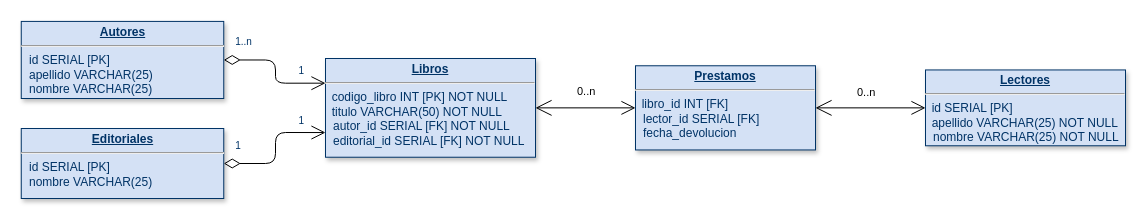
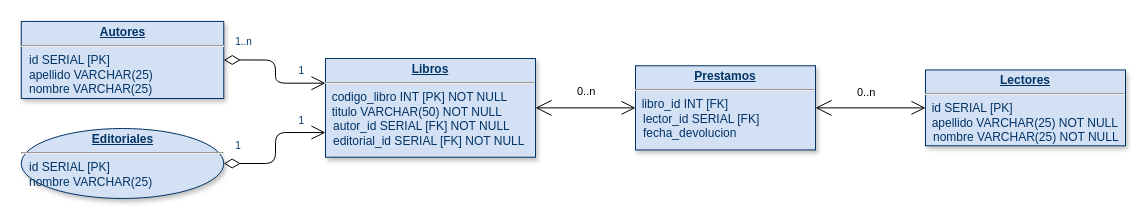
  <mxCell id="0" />
  <mxCell id="1" parent="0" />
  <mxCell id="2" value="&lt;p style=&quot;margin: 0px ; margin-top: 4px ; text-align: center ; text-decoration: underline&quot;&gt;&lt;strong&gt;Autores&lt;br&gt;&lt;/strong&gt;&lt;/p&gt;&lt;hr&gt;&lt;p style=&quot;margin: 0px ; margin-left: 8px&quot;&gt;id SERIAL [PK]&lt;/p&gt;&lt;p style=&quot;margin: 0px ; margin-left: 8px&quot;&gt;apellido VARCHAR(25)&lt;/p&gt;&lt;p style=&quot;margin: 0px ; margin-left: 8px&quot;&gt;nombre VARCHAR(25)&lt;br&gt;&lt;/p&gt;" style="verticalAlign=top;align=left;overflow=fill;fontSize=12;fontFamily=Helvetica;html=1;strokeColor=#003366;shadow=1;fillColor=#D4E1F5;fontColor=#003366" parent="1" vertex="1"><mxGeometry x="20.75" y="20.91" width="202.5" height="77.09" as="geometry" /></mxCell>
  <mxCell id="3" value="&lt;p style=&quot;margin: 0px ; margin-top: 4px ; text-align: center ; text-decoration: underline&quot;&gt;&lt;strong&gt;Libros&lt;br&gt;&lt;/strong&gt;&lt;/p&gt;&lt;hr&gt;&lt;div&gt;&amp;nbsp; codigo_libro INT [PK] NOT NULL&lt;/div&gt;&lt;div&gt;&amp;nbsp; titulo VARCHAR(50) NOT NULL&lt;/div&gt;&lt;p style=&quot;margin: 0px ; margin-left: 8px&quot;&gt;autor_id SERIAL [FK] NOT NULL&lt;/p&gt;&lt;p style=&quot;margin: 0px ; margin-left: 8px&quot;&gt;editorial_id SERIAL [FK] NOT NULL&lt;br&gt;&lt;/p&gt;" style="verticalAlign=top;align=left;overflow=fill;fontSize=12;fontFamily=Helvetica;html=1;strokeColor=#003366;shadow=1;fillColor=#D4E1F5;fontColor=#003366" parent="1" vertex="1"><mxGeometry x="325" y="58" width="210" height="98.73" as="geometry" /></mxCell>
  <mxCell id="4" value="" style="endArrow=open;endSize=12;startArrow=diamondThin;startSize=14;startFill=0;edgeStyle=orthogonalEdgeStyle;exitX=1;exitY=0.5;exitDx=0;exitDy=0;entryX=0;entryY=0.25;entryDx=0;entryDy=0;" parent="1" source="2" target="3" edge="1"><mxGeometry x="602" y="252.91" as="geometry"><mxPoint x="77" y="10.91" as="sourcePoint" /><mxPoint x="85" y="8" as="targetPoint" /><Array as="points"><mxPoint x="275" y="60" /><mxPoint x="275" y="83" /></Array></mxGeometry></mxCell>
  <mxCell id="5" value="1..n" style="resizable=0;align=left;verticalAlign=top;labelBackgroundColor=#ffffff;fontSize=10;strokeColor=#003366;shadow=1;fillColor=#D4E1F5;fontColor=#003366" parent="4" connectable="0" vertex="1"><mxGeometry x="-1" relative="1" as="geometry"><mxPoint x="10" y="-30" as="offset" /></mxGeometry></mxCell>
  <mxCell id="6" value="1" style="resizable=0;align=right;verticalAlign=top;labelBackgroundColor=#ffffff;fontSize=10;strokeColor=#003366;shadow=1;fillColor=#D4E1F5;fontColor=#003366" parent="4" connectable="0" vertex="1"><mxGeometry x="1" relative="1" as="geometry"><mxPoint x="-20.05" y="-24.68" as="offset" /></mxGeometry></mxCell>
  <mxCell id="7" value="&lt;p style=&quot;margin: 0px ; margin-top: 4px ; text-align: center ; text-decoration: underline&quot;&gt;&lt;strong&gt;Lectores&lt;br&gt;&lt;/strong&gt;&lt;/p&gt;&lt;hr&gt;&lt;div&gt;&amp;nbsp; id SERIAL [PK]&lt;/div&gt;&lt;div&gt;&amp;nbsp; apellido VARCHAR(25) NOT NULL&lt;/div&gt;&lt;p style=&quot;margin: 0px ; margin-left: 8px&quot;&gt;nombre VARCHAR(25) NOT NULL&lt;br&gt;&lt;/p&gt;" style="verticalAlign=top;align=left;overflow=fill;fontSize=12;fontFamily=Helvetica;html=1;strokeColor=#003366;shadow=1;fillColor=#D4E1F5;fontColor=#003366" parent="1" vertex="1"><mxGeometry x="925" y="69.45" width="200" height="75.82" as="geometry" /></mxCell>
  <mxCell id="8" value="&lt;p style=&quot;margin: 0px ; margin-top: 4px ; text-align: center ; text-decoration: underline&quot;&gt;&lt;strong&gt;Prestamos&lt;br&gt;&lt;/strong&gt;&lt;/p&gt;&lt;hr&gt;&amp;nbsp; libro_id INT [FK]&lt;br&gt;&lt;p style=&quot;margin: 0px ; margin-left: 8px&quot;&gt;lector_id SERIAL [FK]&lt;/p&gt;&lt;p style=&quot;margin: 0px ; margin-left: 8px&quot;&gt;fecha_devolucion&lt;br&gt;&lt;/p&gt;" style="verticalAlign=top;align=left;overflow=fill;fontSize=12;fontFamily=Helvetica;html=1;strokeColor=#003366;shadow=1;fillColor=#D4E1F5;fontColor=#003366" parent="1" vertex="1"><mxGeometry x="635" y="65.27" width="180" height="84.18" as="geometry" /></mxCell>
  <mxCell id="9" value="" style="endArrow=open;html=1;endSize=12;startArrow=open;startSize=14;startFill=0;edgeStyle=orthogonalEdgeStyle;entryX=0;entryY=0.5;entryDx=0;entryDy=0;exitX=1;exitY=0.5;exitDx=0;exitDy=0;" parent="1" source="3" target="8" edge="1"><mxGeometry relative="1" as="geometry"><mxPoint x="207" y="-49.09" as="sourcePoint" /><mxPoint x="297" y="-69.09" as="targetPoint" /></mxGeometry></mxCell>
  <mxCell id="10" value="0..n" style="edgeLabel;resizable=0;html=1;align=left;verticalAlign=top;" parent="9" connectable="0" vertex="1"><mxGeometry x="-1" relative="1" as="geometry"><mxPoint x="40" y="-29.37" as="offset" /></mxGeometry></mxCell>
  <mxCell id="11" value="" style="endArrow=open;html=1;endSize=12;startArrow=open;startSize=14;startFill=0;edgeStyle=orthogonalEdgeStyle;exitX=1;exitY=0.5;exitDx=0;exitDy=0;entryX=0;entryY=0.5;entryDx=0;entryDy=0;" parent="1" source="8" target="7" edge="1"><mxGeometry relative="1" as="geometry"><mxPoint x="467" y="-70.09" as="sourcePoint" /><mxPoint x="577" y="-59.09" as="targetPoint" /></mxGeometry></mxCell>
  <mxCell id="12" value="0..n" style="edgeLabel;resizable=0;html=1;align=left;verticalAlign=top;" parent="11" connectable="0" vertex="1"><mxGeometry x="-1" relative="1" as="geometry"><mxPoint x="40" y="-28.68" as="offset" /></mxGeometry></mxCell>
- <mxCell id="13" value="&lt;p style=&quot;margin: 0px ; margin-top: 4px ; text-align: center ; text-decoration: underline&quot;&gt;&lt;strong&gt;Editoriales&lt;br&gt;&lt;/strong&gt;&lt;/p&gt;&lt;hr&gt;&lt;p style=&quot;margin: 0px ; margin-left: 8px&quot;&gt;id SERIAL [PK]&lt;/p&gt;&lt;p style=&quot;margin: 0px ; margin-left: 8px&quot;&gt;nombre VARCHAR(25)&lt;br&gt;&lt;/p&gt;" style="verticalAlign=top;align=left;overflow=fill;fontSize=12;fontFamily=Helvetica;html=1;strokeColor=#003366;shadow=1;fillColor=#D4E1F5;fontColor=#003366" vertex="1" parent="1"><mxGeometry x="20.75" y="128" width="202.5" height="70" as="geometry" /></mxCell>
+ <mxCell id="13" value="&lt;p style=&quot;margin: 0px ; margin-top: 4px ; text-align: center ; text-decoration: underline&quot;&gt;&lt;strong&gt;Editoriales&lt;br&gt;&lt;/strong&gt;&lt;/p&gt;&lt;hr&gt;&lt;p style=&quot;margin: 0px ; margin-left: 8px&quot;&gt;id SERIAL [PK]&lt;/p&gt;&lt;p style=&quot;margin: 0px ; margin-left: 8px&quot;&gt;nombre VARCHAR(25)&lt;br&gt;&lt;/p&gt;" style="ellipse;verticalAlign=top;align=left;overflow=fill;fontSize=12;fontFamily=Helvetica;html=1;strokeColor=#003366;shadow=1;fillColor=#D4E1F5;fontColor=#003366;" vertex="1" parent="1"><mxGeometry x="20.75" y="128" width="202.5" height="70" as="geometry" /></mxCell>
  <mxCell id="14" value="" style="endArrow=open;endSize=12;startArrow=diamondThin;startSize=14;startFill=0;edgeStyle=orthogonalEdgeStyle;exitX=1;exitY=0.5;exitDx=0;exitDy=0;entryX=0;entryY=0.75;entryDx=0;entryDy=0;" edge="1" parent="1" source="13" target="3"><mxGeometry x="623.75" y="361.46" as="geometry"><mxPoint x="245" y="168.005" as="sourcePoint" /><mxPoint x="346.75" y="191.233" as="targetPoint" /><Array as="points"><mxPoint x="275" y="163" /><mxPoint x="275" y="132" /></Array></mxGeometry></mxCell>
  <mxCell id="15" value="1" style="resizable=0;align=left;verticalAlign=top;labelBackgroundColor=#ffffff;fontSize=10;strokeColor=#003366;shadow=1;fillColor=#D4E1F5;fontColor=#003366" connectable="0" vertex="1" parent="14"><mxGeometry x="-1" relative="1" as="geometry"><mxPoint x="10" y="-30" as="offset" /></mxGeometry></mxCell>
  <mxCell id="16" value="1" style="resizable=0;align=right;verticalAlign=top;labelBackgroundColor=#ffffff;fontSize=10;strokeColor=#003366;shadow=1;fillColor=#D4E1F5;fontColor=#003366" connectable="0" vertex="1" parent="14"><mxGeometry x="1" relative="1" as="geometry"><mxPoint x="-20.25" y="-24.05" as="offset" /></mxGeometry></mxCell>
